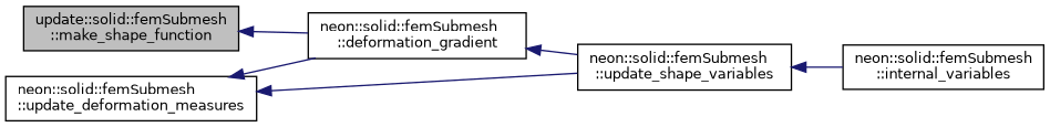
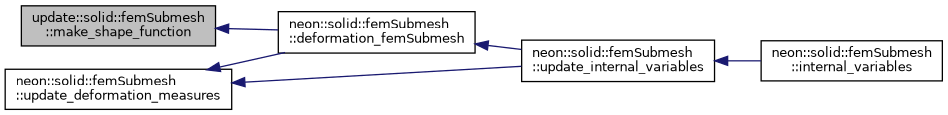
  digraph {
    rankdir=LR
    node [color=black fillcolor=white fontname=Helvetica fontsize=10 shape=record style=filled]
    edge [color=midnightblue dir=back fontname=Helvetica fontsize=10 labelfontname=Helvetica labelfontsize=10 style=solid]
    n1 [fillcolor=grey75 fontcolor=black height=0.2 label="update::solid::femSubmesh\l::make_shape_function" width=0.4]
-   n2 [height=0.2 label="neon::solid::femSubmesh\l::deformation_gradient" width=0.4]
-   n3 [height=0.2 label="neon::solid::femSubmesh\l::update_shape_variables" width=0.4]
+   n2 [height=0.2 label="neon::solid::femSubmesh\l::deformation_femSubmesh" width=0.4]
+   n3 [height=0.2 label="neon::solid::femSubmesh\l::update_internal_variables" width=0.4]
    n4 [height=0.2 label="neon::solid::femSubmesh\l::update_deformation_measures" width=0.4]
    n5 [height=0.2 label="neon::solid::femSubmesh\l::internal_variables" width=0.4]
    n1 -> n2
    n2 -> n3
    n3 -> n5
    n4 -> n2
    n4 -> n3
  }
